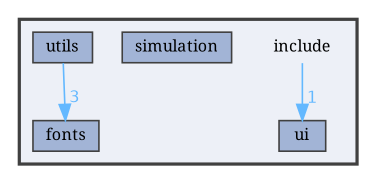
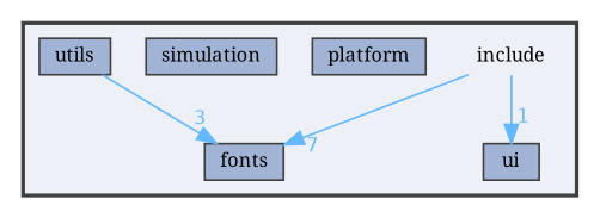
  digraph {
    compound=true
    fontname="Noto Serif"
    node [fontname="Noto Serif" fontsize=10 shape=box color=grey25 fillcolor="#a2b4d6" style=filled]
    edge [color=steelblue1 fontcolor=steelblue1 fontname="Noto Serif" fontsize=10 labeldistance=1.5 labelfontname=Helvetica labelfontsize=10]
    n1 [height=0.2 label=include shape=plaintext width=0.4 color="" fillcolor="" style=""]
    n2 [height=0.2 label=fonts width=0.4]
+   n3 [height=0.2 label=platform width=0.4]
    n4 [height=0.2 label=simulation width=0.4]
    n5 [height=0.2 label=ui width=0.4]
    n6 [height=0.2 label=utils width=0.4]
    subgraph cluster_1 {
      bgcolor="#edf0f7"
      fontsize=10
      pencolor=grey25
      style="filled,bold"
      n1
      n2
+     n3
      n4
      n5
      n6
    }
+   n1 -> n2 [headlabel=7]
    n1 -> n5 [headlabel=1]
    n6 -> n2 [headlabel=3]
  }
